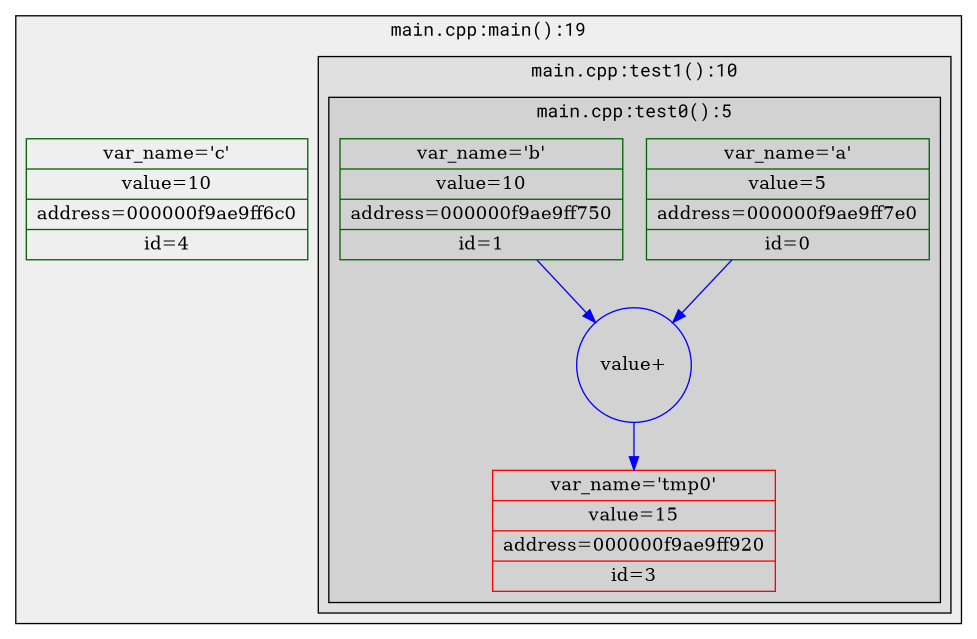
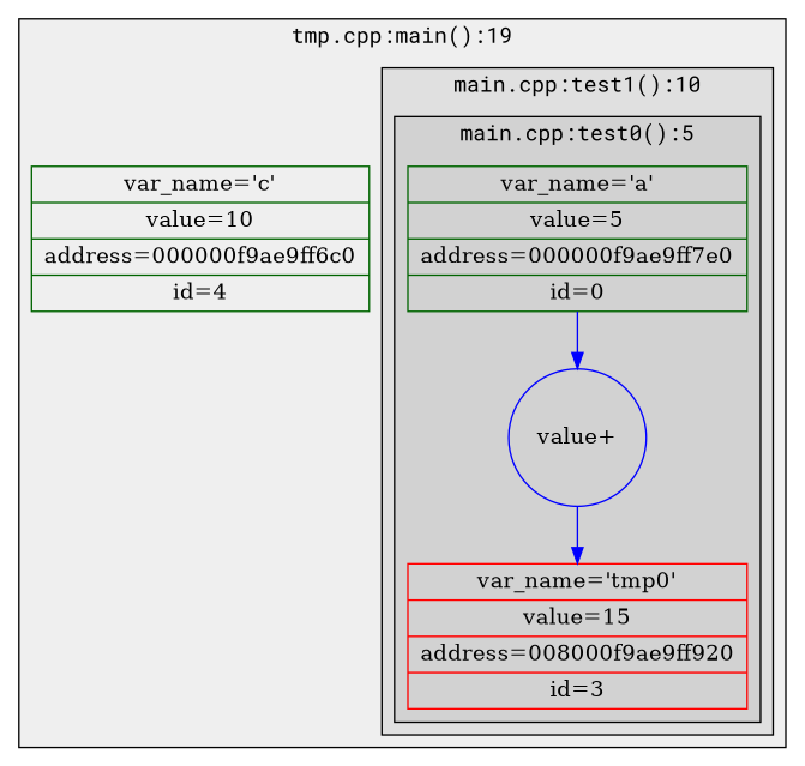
  digraph {
    fontname="Roboto Mono"
    node [color=darkgreen shape=record]
    edge [color=blue]
    n1 [label="{var_name='a'|value=5|address=000000f9ae9ff7e0|id=0}"]
    n2 [color=blue label="value+" shape=circle]
-   n3 [label="{var_name='b'|value=10|address=000000f9ae9ff750|id=1}"]
-   n4 [color=red label="{var_name='tmp0'|value=15|address=000000f9ae9ff920|id=3}"]
+   n4 [color=red label="{var_name='tmp0'|value=15|address=008000f9ae9ff920|id=3}"]
    n5 [label="{var_name='c'|value=10|address=000000f9ae9ff6c0|id=4}"]
    subgraph cluster_1 {
      color=black
      fillcolor="#00000010"
-     label="main.cpp:main():19"
+     label="tmp.cpp:main():19"
      style=filled
      n5
      subgraph cluster_2 {
        color=black
        fillcolor="#00000010"
        label="main.cpp:test1():10"
        style=filled
        subgraph cluster_3 {
          color=black
          fillcolor="#00000010"
          label="main.cpp:test0():5"
          style=filled
          n1
          n2
-         n3
          n4
        }
      }
    }
    n1 -> n2
    n2 -> n4
-   n3 -> n2
  }
